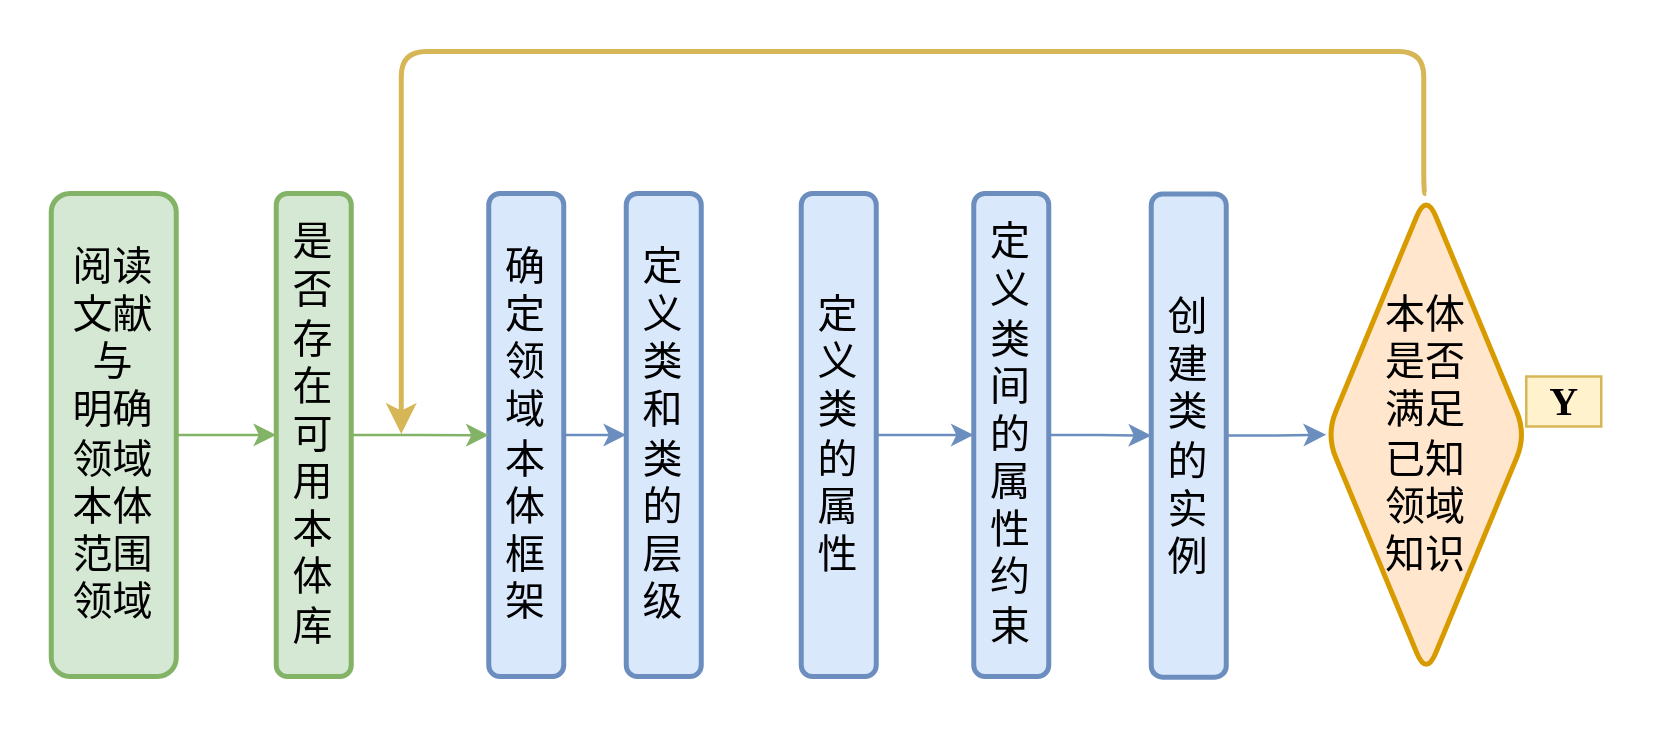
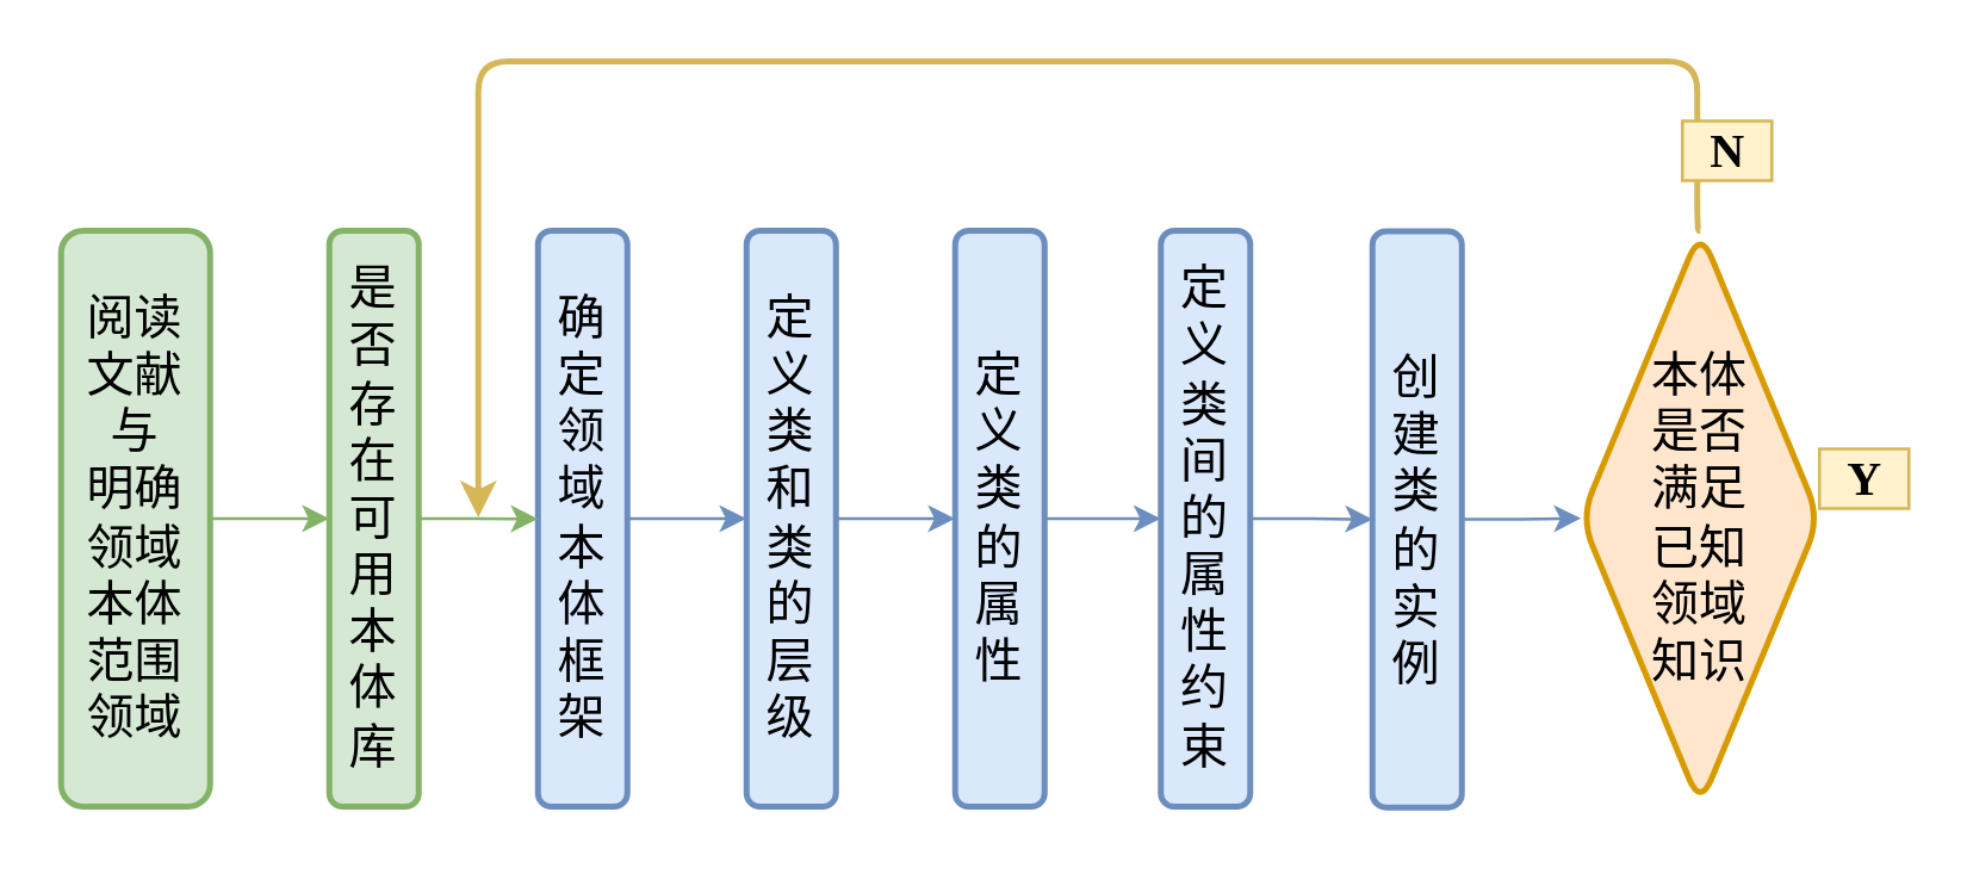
  <mxCell id="0" />
  <mxCell id="1" parent="0" />
  <mxCell id="2" style="edgeStyle=orthogonalEdgeStyle;rounded=0;orthogonalLoop=1;jettySize=auto;html=1;exitX=1;exitY=0.5;exitDx=0;exitDy=0;entryX=0;entryY=0.5;entryDx=0;entryDy=0;fontSize=16;fontStyle=0;fontFamily=Times New Roman;sketch=0;shadow=0;metaEdit=0;snapToPoint=0;fixDash=0;backgroundOutline=0;enumerate=0;comic=0;fillColor=#d5e8d4;strokeColor=#82b366;" parent="1" source="3" target="15" edge="1"><mxGeometry relative="1" as="geometry" /></mxCell>
  <mxCell id="3" value="&lt;font style=&quot;font-size: 16px;&quot;&gt;&lt;span style=&quot;font-size: 16px;&quot;&gt;阅读文献与&lt;br style=&quot;font-size: 16px;&quot;&gt;明确领域本体范围领域&lt;/span&gt;&lt;/font&gt;" style="rounded=1;whiteSpace=wrap;html=1;strokeWidth=2;fontStyle=0;perimeterSpacing=0;spacing=3;fontSize=16;fontFamily=Times New Roman;sketch=0;shadow=0;metaEdit=0;snapToPoint=0;fixDash=0;backgroundOutline=0;enumerate=0;comic=0;fillColor=#d5e8d4;strokeColor=#82b366;" parent="1" vertex="1"><mxGeometry x="20" y="76.75" width="50" height="193.25" as="geometry" /></mxCell>
  <mxCell id="4" style="edgeStyle=orthogonalEdgeStyle;rounded=0;orthogonalLoop=1;jettySize=auto;html=1;exitX=1;exitY=0.5;exitDx=0;exitDy=0;entryX=0;entryY=0.5;entryDx=0;entryDy=0;fontSize=16;fontStyle=0;fontFamily=Times New Roman;sketch=0;shadow=0;metaEdit=0;snapToPoint=0;fixDash=0;backgroundOutline=0;enumerate=0;comic=0;fillColor=#dae8fc;strokeColor=#6c8ebf;" parent="1" source="5" target="7" edge="1"><mxGeometry relative="1" as="geometry" /></mxCell>
- <mxCell id="5" value="&lt;font style=&quot;font-size: 16px;&quot;&gt;&lt;span style=&quot;font-size: 16px;&quot;&gt;&lt;span style=&quot;font-size: 16px;&quot;&gt;确定领域本体框架&lt;/span&gt;&lt;/span&gt;&lt;/font&gt;" style="rounded=1;whiteSpace=wrap;html=1;strokeWidth=2;fontStyle=0;spacing=3;fontSize=16;fontFamily=Times New Roman;sketch=0;shadow=0;metaEdit=0;snapToPoint=0;fixDash=0;backgroundOutline=0;enumerate=0;comic=0;fillColor=#dae8fc;strokeColor=#6c8ebf;" parent="1" vertex="1"><mxGeometry x="195" y="76.75" width="30" height="193.25" as="geometry" /></mxCell>
+ <mxCell id="5" value="&lt;font style=&quot;font-size: 16px;&quot;&gt;&lt;span style=&quot;font-size: 16px;&quot;&gt;&lt;span style=&quot;font-size: 16px;&quot;&gt;确定领域本体框架&lt;/span&gt;&lt;/span&gt;&lt;/font&gt;" style="rounded=1;whiteSpace=wrap;html=1;strokeWidth=2;fontStyle=0;spacing=3;fontSize=16;fontFamily=Times New Roman;sketch=0;shadow=0;metaEdit=0;snapToPoint=0;fixDash=0;backgroundOutline=0;enumerate=0;comic=0;fillColor=#dae8fc;strokeColor=#6c8ebf;" parent="1" vertex="1"><mxGeometry x="180" y="76.75" width="30" height="193.25" as="geometry" /></mxCell>
+ <mxCell id="6" style="edgeStyle=orthogonalEdgeStyle;rounded=0;orthogonalLoop=1;jettySize=auto;html=1;exitX=1;exitY=0.5;exitDx=0;exitDy=0;entryX=0;entryY=0.5;entryDx=0;entryDy=0;fontSize=16;fontStyle=0;fontFamily=Times New Roman;sketch=0;shadow=0;metaEdit=0;snapToPoint=0;fixDash=0;backgroundOutline=0;enumerate=0;comic=0;fillColor=#dae8fc;strokeColor=#6c8ebf;" parent="1" source="7" target="9" edge="1"><mxGeometry relative="1" as="geometry" /></mxCell>
  <mxCell id="7" value="&lt;font style=&quot;font-size: 16px;&quot;&gt;&lt;span style=&quot;font-size: 16px;&quot;&gt;&lt;span style=&quot;font-size: 16px;&quot;&gt;定义类和类的层级&lt;/span&gt;&lt;/span&gt;&lt;/font&gt;" style="rounded=1;whiteSpace=wrap;html=1;strokeWidth=2;fontStyle=0;spacing=3;fontSize=16;fontFamily=Times New Roman;sketch=0;shadow=0;metaEdit=0;snapToPoint=0;fixDash=0;backgroundOutline=0;enumerate=0;comic=0;fillColor=#dae8fc;strokeColor=#6c8ebf;" parent="1" vertex="1"><mxGeometry x="250" y="76.75" width="30" height="193.25" as="geometry" /></mxCell>
  <mxCell id="8" style="edgeStyle=orthogonalEdgeStyle;rounded=0;orthogonalLoop=1;jettySize=auto;html=1;exitX=1;exitY=0.5;exitDx=0;exitDy=0;entryX=0;entryY=0.5;entryDx=0;entryDy=0;fontSize=16;fontStyle=0;fontFamily=Times New Roman;sketch=0;shadow=0;metaEdit=0;snapToPoint=0;fixDash=0;backgroundOutline=0;enumerate=0;comic=0;fillColor=#dae8fc;strokeColor=#6c8ebf;" parent="1" source="9" target="11" edge="1"><mxGeometry relative="1" as="geometry" /></mxCell>
  <mxCell id="9" value="&lt;font style=&quot;font-size: 16px&quot;&gt;&lt;span style=&quot;font-size: 16px&quot;&gt;&lt;span style=&quot;font-size: 16px&quot;&gt;定义类的属性&lt;/span&gt;&lt;/span&gt;&lt;/font&gt;" style="rounded=1;whiteSpace=wrap;html=1;strokeWidth=2;fontStyle=0;spacing=3;fontSize=16;fontFamily=Times New Roman;sketch=0;shadow=0;metaEdit=0;snapToPoint=0;fixDash=0;backgroundOutline=0;enumerate=0;comic=0;fillColor=#dae8fc;strokeColor=#6c8ebf;" parent="1" vertex="1"><mxGeometry x="320" y="76.75" width="30" height="193.25" as="geometry" /></mxCell>
  <mxCell id="10" style="edgeStyle=orthogonalEdgeStyle;rounded=0;orthogonalLoop=1;jettySize=auto;html=1;exitX=1;exitY=0.5;exitDx=0;exitDy=0;entryX=0;entryY=0.5;entryDx=0;entryDy=0;fontSize=16;fontStyle=0;fontFamily=Times New Roman;sketch=0;shadow=0;metaEdit=0;snapToPoint=0;fixDash=0;backgroundOutline=0;enumerate=0;comic=0;fillColor=#dae8fc;strokeColor=#6c8ebf;" parent="1" source="11" target="13" edge="1"><mxGeometry relative="1" as="geometry" /></mxCell>
  <mxCell id="11" value="&lt;font style=&quot;font-size: 16px;&quot;&gt;&lt;span style=&quot;font-size: 16px;&quot;&gt;&lt;span style=&quot;font-size: 16px;&quot;&gt;定义类间的属性约束&lt;/span&gt;&lt;/span&gt;&lt;/font&gt;" style="rounded=1;whiteSpace=wrap;html=1;strokeWidth=2;fontStyle=0;spacing=3;fontSize=16;fontFamily=Times New Roman;sketch=0;shadow=0;metaEdit=0;snapToPoint=0;fixDash=0;backgroundOutline=0;enumerate=0;comic=0;fillColor=#dae8fc;strokeColor=#6c8ebf;" parent="1" vertex="1"><mxGeometry x="389" y="76.75" width="30" height="193.25" as="geometry" /></mxCell>
  <mxCell id="12" style="edgeStyle=orthogonalEdgeStyle;rounded=0;orthogonalLoop=1;jettySize=auto;html=1;exitX=1;exitY=0.5;exitDx=0;exitDy=0;entryX=0;entryY=0.5;entryDx=0;entryDy=0;fontSize=16;fontStyle=0;fontFamily=Times New Roman;sketch=0;shadow=0;metaEdit=0;snapToPoint=0;fixDash=0;backgroundOutline=0;enumerate=0;comic=0;fillColor=#dae8fc;strokeColor=#6c8ebf;" parent="1" source="13" target="17" edge="1"><mxGeometry relative="1" as="geometry" /></mxCell>
  <mxCell id="13" value="&lt;font style=&quot;font-size: 16px;&quot;&gt;&lt;span style=&quot;font-size: 16px;&quot;&gt;&lt;span style=&quot;font-size: 16px;&quot;&gt;创建类的实例&lt;/span&gt;&lt;/span&gt;&lt;/font&gt;" style="rounded=1;whiteSpace=wrap;html=1;strokeWidth=2;fontStyle=0;spacing=3;fontSize=16;fontFamily=Times New Roman;sketch=0;shadow=0;metaEdit=0;snapToPoint=0;fixDash=0;backgroundOutline=0;enumerate=0;comic=0;fillColor=#dae8fc;strokeColor=#6c8ebf;" parent="1" vertex="1"><mxGeometry x="460" y="77" width="30" height="193.25" as="geometry" /></mxCell>
  <mxCell id="14" style="edgeStyle=orthogonalEdgeStyle;rounded=0;orthogonalLoop=1;jettySize=auto;html=1;exitX=1;exitY=0.5;exitDx=0;exitDy=0;fontSize=16;fontStyle=0;fontFamily=Times New Roman;sketch=0;shadow=0;metaEdit=0;snapToPoint=0;fixDash=0;backgroundOutline=0;enumerate=0;comic=0;fillColor=#d5e8d4;strokeColor=#82b366;" parent="1" source="15" target="5" edge="1"><mxGeometry relative="1" as="geometry" /></mxCell>
  <mxCell id="15" value="&lt;font style=&quot;font-size: 16px;&quot;&gt;&lt;span style=&quot;font-size: 16px;&quot;&gt;是否存在可用本体库&lt;/span&gt;&lt;/font&gt;" style="rounded=1;whiteSpace=wrap;html=1;strokeWidth=2;fontStyle=0;perimeterSpacing=0;spacing=3;fontSize=16;fontFamily=Times New Roman;sketch=0;shadow=0;metaEdit=0;snapToPoint=0;fixDash=0;backgroundOutline=0;enumerate=0;comic=0;glass=0;fillColor=#d5e8d4;strokeColor=#82b366;" parent="1" vertex="1"><mxGeometry x="110" y="76.75" width="30" height="193.25" as="geometry" /></mxCell>
  <mxCell id="16" style="edgeStyle=orthogonalEdgeStyle;rounded=1;orthogonalLoop=1;jettySize=auto;html=1;exitX=0.5;exitY=0;exitDx=0;exitDy=0;fontSize=16;strokeWidth=2;fontStyle=0;fontFamily=Times New Roman;sketch=0;shadow=0;metaEdit=0;snapToPoint=0;fixDash=0;backgroundOutline=0;enumerate=0;comic=0;fillColor=#fff2cc;strokeColor=#d6b656;" parent="1" source="17" edge="1"><mxGeometry relative="1" as="geometry"><mxPoint x="160" y="173" as="targetPoint" /><Array as="points"><mxPoint x="569" y="77" /><mxPoint x="569" y="20" /><mxPoint x="160" y="20" /></Array></mxGeometry></mxCell>
  <mxCell id="17" value="&lt;span style=&quot;font-size: 16px;&quot;&gt;本体&lt;br style=&quot;font-size: 16px;&quot;&gt;是否&lt;br style=&quot;font-size: 16px;&quot;&gt;满足&lt;br style=&quot;font-size: 16px;&quot;&gt;已知&lt;br style=&quot;font-size: 16px;&quot;&gt;领域&lt;br style=&quot;font-size: 16px;&quot;&gt;知识&lt;/span&gt;" style="rhombus;whiteSpace=wrap;html=1;rounded=1;fontSize=16;fontStyle=0;strokeWidth=2;fontFamily=Times New Roman;sketch=0;shadow=0;metaEdit=0;snapToPoint=0;fixDash=0;backgroundOutline=0;enumerate=0;comic=0;fillColor=#ffe6cc;strokeColor=#d79b00;" parent="1" vertex="1"><mxGeometry x="530" y="76.75" width="80" height="193" as="geometry" /></mxCell>
  <mxCell id="18" value="&lt;font style=&quot;font-size: 16px;&quot;&gt;&lt;span style=&quot;font-size: 16px;&quot;&gt;Y&lt;/span&gt;&lt;/font&gt;" style="text;html=1;align=center;verticalAlign=middle;resizable=0;points=[];autosize=1;strokeColor=#d6b656;fillColor=#fff2cc;fontSize=16;fontStyle=1;fontFamily=Times New Roman;sketch=0;shadow=0;metaEdit=0;snapToPoint=0;fixDash=0;backgroundOutline=0;enumerate=0;comic=0;" parent="1" vertex="1"><mxGeometry x="610" y="150" width="30" height="20" as="geometry" /></mxCell>
+ <mxCell id="19" value="&lt;span style=&quot;font-size: 16px;&quot;&gt;N&lt;/span&gt;" style="text;html=1;align=center;verticalAlign=middle;resizable=0;points=[];autosize=1;strokeColor=#d6b656;fillColor=#fff2cc;fontSize=16;fontFamily=Times New Roman;fontStyle=1;sketch=0;shadow=0;metaEdit=0;snapToPoint=0;fixDash=0;backgroundOutline=0;enumerate=0;comic=0;" parent="1" vertex="1"><mxGeometry x="564" y="40" width="30" height="20" as="geometry" /></mxCell>
